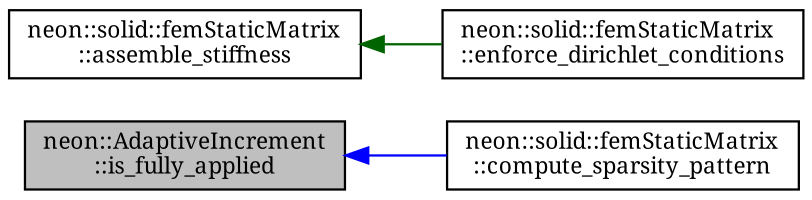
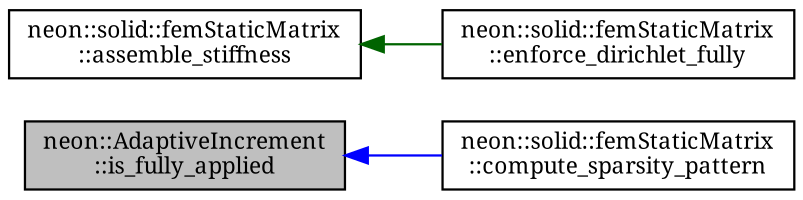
  digraph {
    fontname="Noto Serif"
    rankdir=LR
    node [color=black fillcolor=white fontname="Noto Serif" fontsize=10 shape=record style=filled]
    edge [dir=back fontname="Noto Serif" fontsize=10 labelfontname=Helvetica labelfontsize=10 style=solid]
    n1 [fillcolor=grey75 fontcolor=black height=0.2 label="neon::AdaptiveIncrement\l::is_fully_applied" width=0.4]
    n2 [height=0.2 label="neon::solid::femStaticMatrix\l::compute_sparsity_pattern" width=0.4]
    n3 [height=0.2 label="neon::solid::femStaticMatrix\l::assemble_stiffness" width=0.4]
-   n4 [height=0.2 label="neon::solid::femStaticMatrix\l::enforce_dirichlet_conditions" width=0.4]
+   n4 [height=0.2 label="neon::solid::femStaticMatrix\l::enforce_dirichlet_fully" width=0.4]
    n1 -> n2 [color=blue]
    n3 -> n4 [color=darkgreen]
  }
